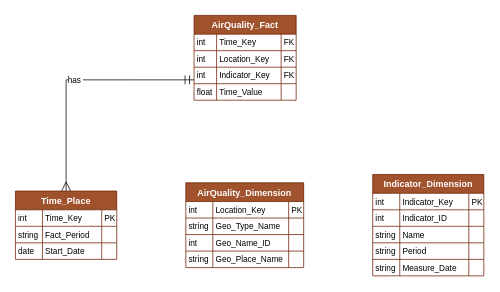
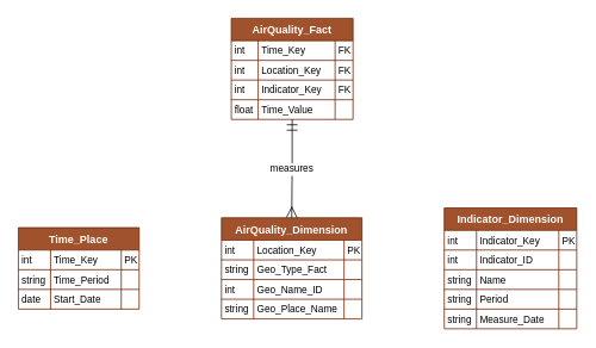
  <mxCell id="0" />
  <mxCell id="1" parent="0" />
  <mxCell id="2" value="AirQuality_Fact" style="shape=table;startSize=25;container=1;collapsible=0;childLayout=tableLayout;fixedRows=1;rowLines=1;fontStyle=1;align=center;resizeLast=1;fillColor=#a0522d;fontColor=#ffffff;strokeColor=#6D1F00;" parent="1" vertex="1"><mxGeometry x="258" y="20" width="136" height="113" as="geometry" /></mxCell>
  <mxCell id="3" style="shape=tableRow;horizontal=0;startSize=0;swimlaneHead=0;swimlaneBody=0;fillColor=none;collapsible=0;dropTarget=0;points=[[0,0.5],[1,0.5]];portConstraint=eastwest;top=0;left=0;right=0;bottom=0;" parent="2" vertex="1"><mxGeometry y="25" width="136" height="22" as="geometry" /></mxCell>
  <mxCell id="4" value="int" style="shape=partialRectangle;connectable=0;fillColor=none;top=0;left=0;bottom=0;right=0;align=left;spacingLeft=2;overflow=hidden;fontSize=11;" parent="3" vertex="1"><mxGeometry width="30" height="22" as="geometry"><mxRectangle width="30" height="22" as="alternateBounds" /></mxGeometry></mxCell>
  <mxCell id="5" value="Time_Key" style="shape=partialRectangle;connectable=0;fillColor=none;top=0;left=0;bottom=0;right=0;align=left;spacingLeft=2;overflow=hidden;fontSize=11;" parent="3" vertex="1"><mxGeometry x="30" width="86" height="22" as="geometry"><mxRectangle width="86" height="22" as="alternateBounds" /></mxGeometry></mxCell>
  <mxCell id="6" value="FK" style="shape=partialRectangle;connectable=0;fillColor=none;top=0;left=0;bottom=0;right=0;align=left;spacingLeft=2;overflow=hidden;fontSize=11;" parent="3" vertex="1"><mxGeometry x="116" width="20" height="22" as="geometry"><mxRectangle width="20" height="22" as="alternateBounds" /></mxGeometry></mxCell>
  <mxCell id="7" style="shape=tableRow;horizontal=0;startSize=0;swimlaneHead=0;swimlaneBody=0;fillColor=none;collapsible=0;dropTarget=0;points=[[0,0.5],[1,0.5]];portConstraint=eastwest;top=0;left=0;right=0;bottom=0;" parent="2" vertex="1"><mxGeometry y="47" width="136" height="22" as="geometry" /></mxCell>
  <mxCell id="8" value="int" style="shape=partialRectangle;connectable=0;fillColor=none;top=0;left=0;bottom=0;right=0;align=left;spacingLeft=2;overflow=hidden;fontSize=11;" parent="7" vertex="1"><mxGeometry width="30" height="22" as="geometry"><mxRectangle width="30" height="22" as="alternateBounds" /></mxGeometry></mxCell>
  <mxCell id="9" value="Location_Key" style="shape=partialRectangle;connectable=0;fillColor=none;top=0;left=0;bottom=0;right=0;align=left;spacingLeft=2;overflow=hidden;fontSize=11;" parent="7" vertex="1"><mxGeometry x="30" width="86" height="22" as="geometry"><mxRectangle width="86" height="22" as="alternateBounds" /></mxGeometry></mxCell>
  <mxCell id="10" value="FK" style="shape=partialRectangle;connectable=0;fillColor=none;top=0;left=0;bottom=0;right=0;align=left;spacingLeft=2;overflow=hidden;fontSize=11;" parent="7" vertex="1"><mxGeometry x="116" width="20" height="22" as="geometry"><mxRectangle width="20" height="22" as="alternateBounds" /></mxGeometry></mxCell>
  <mxCell id="11" style="shape=tableRow;horizontal=0;startSize=0;swimlaneHead=0;swimlaneBody=0;fillColor=none;collapsible=0;dropTarget=0;points=[[0,0.5],[1,0.5]];portConstraint=eastwest;top=0;left=0;right=0;bottom=0;" parent="2" vertex="1"><mxGeometry y="69" width="136" height="22" as="geometry" /></mxCell>
  <mxCell id="12" value="int" style="shape=partialRectangle;connectable=0;fillColor=none;top=0;left=0;bottom=0;right=0;align=left;spacingLeft=2;overflow=hidden;fontSize=11;" parent="11" vertex="1"><mxGeometry width="30" height="22" as="geometry"><mxRectangle width="30" height="22" as="alternateBounds" /></mxGeometry></mxCell>
  <mxCell id="13" value="Indicator_Key" style="shape=partialRectangle;connectable=0;fillColor=none;top=0;left=0;bottom=0;right=0;align=left;spacingLeft=2;overflow=hidden;fontSize=11;" parent="11" vertex="1"><mxGeometry x="30" width="86" height="22" as="geometry"><mxRectangle width="86" height="22" as="alternateBounds" /></mxGeometry></mxCell>
  <mxCell id="14" value="FK" style="shape=partialRectangle;connectable=0;fillColor=none;top=0;left=0;bottom=0;right=0;align=left;spacingLeft=2;overflow=hidden;fontSize=11;" parent="11" vertex="1"><mxGeometry x="116" width="20" height="22" as="geometry"><mxRectangle width="20" height="22" as="alternateBounds" /></mxGeometry></mxCell>
  <mxCell id="15" style="shape=tableRow;horizontal=0;startSize=0;swimlaneHead=0;swimlaneBody=0;fillColor=none;collapsible=0;dropTarget=0;points=[[0,0.5],[1,0.5]];portConstraint=eastwest;top=0;left=0;right=0;bottom=0;" parent="2" vertex="1"><mxGeometry y="91" width="136" height="22" as="geometry" /></mxCell>
  <mxCell id="16" value="float" style="shape=partialRectangle;connectable=0;fillColor=none;top=0;left=0;bottom=0;right=0;align=left;spacingLeft=2;overflow=hidden;fontSize=11;" parent="15" vertex="1"><mxGeometry width="30" height="22" as="geometry"><mxRectangle width="30" height="22" as="alternateBounds" /></mxGeometry></mxCell>
  <mxCell id="17" value="Time_Value" style="shape=partialRectangle;connectable=0;fillColor=none;top=0;left=0;bottom=0;right=0;align=left;spacingLeft=2;overflow=hidden;fontSize=11;" parent="15" vertex="1"><mxGeometry x="30" width="86" height="22" as="geometry"><mxRectangle width="86" height="22" as="alternateBounds" /></mxGeometry></mxCell>
  <mxCell id="18" value="" style="shape=partialRectangle;connectable=0;fillColor=none;top=0;left=0;bottom=0;right=0;align=left;spacingLeft=2;overflow=hidden;fontSize=11;" parent="15" vertex="1"><mxGeometry x="116" width="20" height="22" as="geometry"><mxRectangle width="20" height="22" as="alternateBounds" /></mxGeometry></mxCell>
  <mxCell id="19" value="Time_Place" style="shape=table;startSize=25;container=1;collapsible=0;childLayout=tableLayout;fixedRows=1;rowLines=1;fontStyle=1;align=center;resizeLast=1;fillColor=#a0522d;strokeColor=#6D1F00;fontColor=#ffffff;" parent="1" vertex="1"><mxGeometry x="20" y="254" width="135" height="91" as="geometry" /></mxCell>
  <mxCell id="20" style="shape=tableRow;horizontal=0;startSize=0;swimlaneHead=0;swimlaneBody=0;fillColor=none;collapsible=0;dropTarget=0;points=[[0,0.5],[1,0.5]];portConstraint=eastwest;top=0;left=0;right=0;bottom=0;" parent="19" vertex="1"><mxGeometry y="25" width="135" height="22" as="geometry" /></mxCell>
  <mxCell id="21" value="int" style="shape=partialRectangle;connectable=0;fillColor=none;top=0;left=0;bottom=0;right=0;align=left;spacingLeft=2;overflow=hidden;fontSize=11;" parent="20" vertex="1"><mxGeometry width="36" height="22" as="geometry"><mxRectangle width="36" height="22" as="alternateBounds" /></mxGeometry></mxCell>
  <mxCell id="22" value="Time_Key" style="shape=partialRectangle;connectable=0;fillColor=none;top=0;left=0;bottom=0;right=0;align=left;spacingLeft=2;overflow=hidden;fontSize=11;" parent="20" vertex="1"><mxGeometry x="36" width="79" height="22" as="geometry"><mxRectangle width="79" height="22" as="alternateBounds" /></mxGeometry></mxCell>
  <mxCell id="23" value="PK" style="shape=partialRectangle;connectable=0;fillColor=none;top=0;left=0;bottom=0;right=0;align=left;spacingLeft=2;overflow=hidden;fontSize=11;" parent="20" vertex="1"><mxGeometry x="115" width="20" height="22" as="geometry"><mxRectangle width="20" height="22" as="alternateBounds" /></mxGeometry></mxCell>
  <mxCell id="24" style="shape=tableRow;horizontal=0;startSize=0;swimlaneHead=0;swimlaneBody=0;fillColor=none;collapsible=0;dropTarget=0;points=[[0,0.5],[1,0.5]];portConstraint=eastwest;top=0;left=0;right=0;bottom=0;" parent="19" vertex="1"><mxGeometry y="47" width="135" height="22" as="geometry" /></mxCell>
  <mxCell id="25" value="string" style="shape=partialRectangle;connectable=0;fillColor=none;top=0;left=0;bottom=0;right=0;align=left;spacingLeft=2;overflow=hidden;fontSize=11;" parent="24" vertex="1"><mxGeometry width="36" height="22" as="geometry"><mxRectangle width="36" height="22" as="alternateBounds" /></mxGeometry></mxCell>
- <mxCell id="26" value="Fact_Period" style="shape=partialRectangle;connectable=0;fillColor=none;top=0;left=0;bottom=0;right=0;align=left;spacingLeft=2;overflow=hidden;fontSize=11;" parent="24" vertex="1"><mxGeometry x="36" width="79" height="22" as="geometry"><mxRectangle width="79" height="22" as="alternateBounds" /></mxGeometry></mxCell>
+ <mxCell id="26" value="Time_Period" style="shape=partialRectangle;connectable=0;fillColor=none;top=0;left=0;bottom=0;right=0;align=left;spacingLeft=2;overflow=hidden;fontSize=11;" parent="24" vertex="1"><mxGeometry x="36" width="79" height="22" as="geometry"><mxRectangle width="79" height="22" as="alternateBounds" /></mxGeometry></mxCell>
  <mxCell id="27" value="" style="shape=partialRectangle;connectable=0;fillColor=none;top=0;left=0;bottom=0;right=0;align=left;spacingLeft=2;overflow=hidden;fontSize=11;" parent="24" vertex="1"><mxGeometry x="115" width="20" height="22" as="geometry"><mxRectangle width="20" height="22" as="alternateBounds" /></mxGeometry></mxCell>
  <mxCell id="28" style="shape=tableRow;horizontal=0;startSize=0;swimlaneHead=0;swimlaneBody=0;fillColor=none;collapsible=0;dropTarget=0;points=[[0,0.5],[1,0.5]];portConstraint=eastwest;top=0;left=0;right=0;bottom=0;" parent="19" vertex="1"><mxGeometry y="69" width="135" height="22" as="geometry" /></mxCell>
  <mxCell id="29" value="date" style="shape=partialRectangle;connectable=0;fillColor=none;top=0;left=0;bottom=0;right=0;align=left;spacingLeft=2;overflow=hidden;fontSize=11;" parent="28" vertex="1"><mxGeometry width="36" height="22" as="geometry"><mxRectangle width="36" height="22" as="alternateBounds" /></mxGeometry></mxCell>
  <mxCell id="30" value="Start_Date" style="shape=partialRectangle;connectable=0;fillColor=none;top=0;left=0;bottom=0;right=0;align=left;spacingLeft=2;overflow=hidden;fontSize=11;" parent="28" vertex="1"><mxGeometry x="36" width="79" height="22" as="geometry"><mxRectangle width="79" height="22" as="alternateBounds" /></mxGeometry></mxCell>
  <mxCell id="31" value="" style="shape=partialRectangle;connectable=0;fillColor=none;top=0;left=0;bottom=0;right=0;align=left;spacingLeft=2;overflow=hidden;fontSize=11;" parent="28" vertex="1"><mxGeometry x="115" width="20" height="22" as="geometry"><mxRectangle width="20" height="22" as="alternateBounds" /></mxGeometry></mxCell>
  <mxCell id="32" value="AirQuality_Dimension" style="shape=table;startSize=25;container=1;collapsible=0;childLayout=tableLayout;fixedRows=1;rowLines=1;fontStyle=1;align=center;resizeLast=1;fillColor=#a0522d;strokeColor=#6D1F00;fontColor=#ffffff;" parent="1" vertex="1"><mxGeometry x="247" y="243" width="157" height="113" as="geometry" /></mxCell>
  <mxCell id="33" style="shape=tableRow;horizontal=0;startSize=0;swimlaneHead=0;swimlaneBody=0;fillColor=none;collapsible=0;dropTarget=0;points=[[0,0.5],[1,0.5]];portConstraint=eastwest;top=0;left=0;right=0;bottom=0;" parent="32" vertex="1"><mxGeometry y="25" width="157" height="22" as="geometry" /></mxCell>
  <mxCell id="34" value="int" style="shape=partialRectangle;connectable=0;fillColor=none;top=0;left=0;bottom=0;right=0;align=left;spacingLeft=2;overflow=hidden;fontSize=11;" parent="33" vertex="1"><mxGeometry width="36" height="22" as="geometry"><mxRectangle width="36" height="22" as="alternateBounds" /></mxGeometry></mxCell>
  <mxCell id="35" value="Location_Key" style="shape=partialRectangle;connectable=0;fillColor=none;top=0;left=0;bottom=0;right=0;align=left;spacingLeft=2;overflow=hidden;fontSize=11;" parent="33" vertex="1"><mxGeometry x="36" width="101" height="22" as="geometry"><mxRectangle width="101" height="22" as="alternateBounds" /></mxGeometry></mxCell>
  <mxCell id="36" value="PK" style="shape=partialRectangle;connectable=0;fillColor=none;top=0;left=0;bottom=0;right=0;align=left;spacingLeft=2;overflow=hidden;fontSize=11;" parent="33" vertex="1"><mxGeometry x="137" width="20" height="22" as="geometry"><mxRectangle width="20" height="22" as="alternateBounds" /></mxGeometry></mxCell>
  <mxCell id="37" style="shape=tableRow;horizontal=0;startSize=0;swimlaneHead=0;swimlaneBody=0;fillColor=none;collapsible=0;dropTarget=0;points=[[0,0.5],[1,0.5]];portConstraint=eastwest;top=0;left=0;right=0;bottom=0;" parent="32" vertex="1"><mxGeometry y="47" width="157" height="22" as="geometry" /></mxCell>
  <mxCell id="38" value="string" style="shape=partialRectangle;connectable=0;fillColor=none;top=0;left=0;bottom=0;right=0;align=left;spacingLeft=2;overflow=hidden;fontSize=11;" parent="37" vertex="1"><mxGeometry width="36" height="22" as="geometry"><mxRectangle width="36" height="22" as="alternateBounds" /></mxGeometry></mxCell>
- <mxCell id="39" value="Geo_Type_Name" style="shape=partialRectangle;connectable=0;fillColor=none;top=0;left=0;bottom=0;right=0;align=left;spacingLeft=2;overflow=hidden;fontSize=11;" parent="37" vertex="1"><mxGeometry x="36" width="101" height="22" as="geometry"><mxRectangle width="101" height="22" as="alternateBounds" /></mxGeometry></mxCell>
+ <mxCell id="39" value="Geo_Type_Fact" style="shape=partialRectangle;connectable=0;fillColor=none;top=0;left=0;bottom=0;right=0;align=left;spacingLeft=2;overflow=hidden;fontSize=11;" parent="37" vertex="1"><mxGeometry x="36" width="101" height="22" as="geometry"><mxRectangle width="101" height="22" as="alternateBounds" /></mxGeometry></mxCell>
  <mxCell id="40" value="" style="shape=partialRectangle;connectable=0;fillColor=none;top=0;left=0;bottom=0;right=0;align=left;spacingLeft=2;overflow=hidden;fontSize=11;" parent="37" vertex="1"><mxGeometry x="137" width="20" height="22" as="geometry"><mxRectangle width="20" height="22" as="alternateBounds" /></mxGeometry></mxCell>
  <mxCell id="41" style="shape=tableRow;horizontal=0;startSize=0;swimlaneHead=0;swimlaneBody=0;fillColor=none;collapsible=0;dropTarget=0;points=[[0,0.5],[1,0.5]];portConstraint=eastwest;top=0;left=0;right=0;bottom=0;" parent="32" vertex="1"><mxGeometry y="69" width="157" height="22" as="geometry" /></mxCell>
  <mxCell id="42" value="int" style="shape=partialRectangle;connectable=0;fillColor=none;top=0;left=0;bottom=0;right=0;align=left;spacingLeft=2;overflow=hidden;fontSize=11;" parent="41" vertex="1"><mxGeometry width="36" height="22" as="geometry"><mxRectangle width="36" height="22" as="alternateBounds" /></mxGeometry></mxCell>
  <mxCell id="43" value="Geo_Name_ID" style="shape=partialRectangle;connectable=0;fillColor=none;top=0;left=0;bottom=0;right=0;align=left;spacingLeft=2;overflow=hidden;fontSize=11;" parent="41" vertex="1"><mxGeometry x="36" width="101" height="22" as="geometry"><mxRectangle width="101" height="22" as="alternateBounds" /></mxGeometry></mxCell>
  <mxCell id="44" value="" style="shape=partialRectangle;connectable=0;fillColor=none;top=0;left=0;bottom=0;right=0;align=left;spacingLeft=2;overflow=hidden;fontSize=11;" parent="41" vertex="1"><mxGeometry x="137" width="20" height="22" as="geometry"><mxRectangle width="20" height="22" as="alternateBounds" /></mxGeometry></mxCell>
  <mxCell id="45" style="shape=tableRow;horizontal=0;startSize=0;swimlaneHead=0;swimlaneBody=0;fillColor=none;collapsible=0;dropTarget=0;points=[[0,0.5],[1,0.5]];portConstraint=eastwest;top=0;left=0;right=0;bottom=0;" parent="32" vertex="1"><mxGeometry y="91" width="157" height="22" as="geometry" /></mxCell>
  <mxCell id="46" value="string" style="shape=partialRectangle;connectable=0;fillColor=none;top=0;left=0;bottom=0;right=0;align=left;spacingLeft=2;overflow=hidden;fontSize=11;" parent="45" vertex="1"><mxGeometry width="36" height="22" as="geometry"><mxRectangle width="36" height="22" as="alternateBounds" /></mxGeometry></mxCell>
  <mxCell id="47" value="Geo_Place_Name" style="shape=partialRectangle;connectable=0;fillColor=none;top=0;left=0;bottom=0;right=0;align=left;spacingLeft=2;overflow=hidden;fontSize=11;" parent="45" vertex="1"><mxGeometry x="36" width="101" height="22" as="geometry"><mxRectangle width="101" height="22" as="alternateBounds" /></mxGeometry></mxCell>
  <mxCell id="48" value="" style="shape=partialRectangle;connectable=0;fillColor=none;top=0;left=0;bottom=0;right=0;align=left;spacingLeft=2;overflow=hidden;fontSize=11;" parent="45" vertex="1"><mxGeometry x="137" width="20" height="22" as="geometry"><mxRectangle width="20" height="22" as="alternateBounds" /></mxGeometry></mxCell>
  <mxCell id="49" value="Indicator_Dimension" style="shape=table;startSize=25;container=1;collapsible=0;childLayout=tableLayout;fixedRows=1;rowLines=1;fontStyle=1;align=center;resizeLast=1;fillColor=#a0522d;strokeColor=#6D1F00;fontColor=#ffffff;" parent="1" vertex="1"><mxGeometry x="496" y="232" width="148" height="135" as="geometry" /></mxCell>
  <mxCell id="50" style="shape=tableRow;horizontal=0;startSize=0;swimlaneHead=0;swimlaneBody=0;fillColor=none;collapsible=0;dropTarget=0;points=[[0,0.5],[1,0.5]];portConstraint=eastwest;top=0;left=0;right=0;bottom=0;" parent="49" vertex="1"><mxGeometry y="25" width="148" height="22" as="geometry" /></mxCell>
  <mxCell id="51" value="int" style="shape=partialRectangle;connectable=0;fillColor=none;top=0;left=0;bottom=0;right=0;align=left;spacingLeft=2;overflow=hidden;fontSize=11;" parent="50" vertex="1"><mxGeometry width="36" height="22" as="geometry"><mxRectangle width="36" height="22" as="alternateBounds" /></mxGeometry></mxCell>
  <mxCell id="52" value="Indicator_Key" style="shape=partialRectangle;connectable=0;fillColor=none;top=0;left=0;bottom=0;right=0;align=left;spacingLeft=2;overflow=hidden;fontSize=11;" parent="50" vertex="1"><mxGeometry x="36" width="92" height="22" as="geometry"><mxRectangle width="92" height="22" as="alternateBounds" /></mxGeometry></mxCell>
  <mxCell id="53" value="PK" style="shape=partialRectangle;connectable=0;fillColor=none;top=0;left=0;bottom=0;right=0;align=left;spacingLeft=2;overflow=hidden;fontSize=11;" parent="50" vertex="1"><mxGeometry x="128" width="20" height="22" as="geometry"><mxRectangle width="20" height="22" as="alternateBounds" /></mxGeometry></mxCell>
  <mxCell id="54" style="shape=tableRow;horizontal=0;startSize=0;swimlaneHead=0;swimlaneBody=0;fillColor=none;collapsible=0;dropTarget=0;points=[[0,0.5],[1,0.5]];portConstraint=eastwest;top=0;left=0;right=0;bottom=0;" parent="49" vertex="1"><mxGeometry y="47" width="148" height="22" as="geometry" /></mxCell>
  <mxCell id="55" value="int" style="shape=partialRectangle;connectable=0;fillColor=none;top=0;left=0;bottom=0;right=0;align=left;spacingLeft=2;overflow=hidden;fontSize=11;" parent="54" vertex="1"><mxGeometry width="36" height="22" as="geometry"><mxRectangle width="36" height="22" as="alternateBounds" /></mxGeometry></mxCell>
  <mxCell id="56" value="Indicator_ID" style="shape=partialRectangle;connectable=0;fillColor=none;top=0;left=0;bottom=0;right=0;align=left;spacingLeft=2;overflow=hidden;fontSize=11;" parent="54" vertex="1"><mxGeometry x="36" width="92" height="22" as="geometry"><mxRectangle width="92" height="22" as="alternateBounds" /></mxGeometry></mxCell>
  <mxCell id="57" value="" style="shape=partialRectangle;connectable=0;fillColor=none;top=0;left=0;bottom=0;right=0;align=left;spacingLeft=2;overflow=hidden;fontSize=11;" parent="54" vertex="1"><mxGeometry x="128" width="20" height="22" as="geometry"><mxRectangle width="20" height="22" as="alternateBounds" /></mxGeometry></mxCell>
  <mxCell id="58" style="shape=tableRow;horizontal=0;startSize=0;swimlaneHead=0;swimlaneBody=0;fillColor=none;collapsible=0;dropTarget=0;points=[[0,0.5],[1,0.5]];portConstraint=eastwest;top=0;left=0;right=0;bottom=0;" parent="49" vertex="1"><mxGeometry y="69" width="148" height="22" as="geometry" /></mxCell>
  <mxCell id="59" value="string" style="shape=partialRectangle;connectable=0;fillColor=none;top=0;left=0;bottom=0;right=0;align=left;spacingLeft=2;overflow=hidden;fontSize=11;" parent="58" vertex="1"><mxGeometry width="36" height="22" as="geometry"><mxRectangle width="36" height="22" as="alternateBounds" /></mxGeometry></mxCell>
  <mxCell id="60" value="Name" style="shape=partialRectangle;connectable=0;fillColor=none;top=0;left=0;bottom=0;right=0;align=left;spacingLeft=2;overflow=hidden;fontSize=11;" parent="58" vertex="1"><mxGeometry x="36" width="92" height="22" as="geometry"><mxRectangle width="92" height="22" as="alternateBounds" /></mxGeometry></mxCell>
  <mxCell id="61" value="" style="shape=partialRectangle;connectable=0;fillColor=none;top=0;left=0;bottom=0;right=0;align=left;spacingLeft=2;overflow=hidden;fontSize=11;" parent="58" vertex="1"><mxGeometry x="128" width="20" height="22" as="geometry"><mxRectangle width="20" height="22" as="alternateBounds" /></mxGeometry></mxCell>
  <mxCell id="62" style="shape=tableRow;horizontal=0;startSize=0;swimlaneHead=0;swimlaneBody=0;fillColor=none;collapsible=0;dropTarget=0;points=[[0,0.5],[1,0.5]];portConstraint=eastwest;top=0;left=0;right=0;bottom=0;" parent="49" vertex="1"><mxGeometry y="91" width="148" height="22" as="geometry" /></mxCell>
  <mxCell id="63" value="string" style="shape=partialRectangle;connectable=0;fillColor=none;top=0;left=0;bottom=0;right=0;align=left;spacingLeft=2;overflow=hidden;fontSize=11;" parent="62" vertex="1"><mxGeometry width="36" height="22" as="geometry"><mxRectangle width="36" height="22" as="alternateBounds" /></mxGeometry></mxCell>
  <mxCell id="64" value="Period" style="shape=partialRectangle;connectable=0;fillColor=none;top=0;left=0;bottom=0;right=0;align=left;spacingLeft=2;overflow=hidden;fontSize=11;" parent="62" vertex="1"><mxGeometry x="36" width="92" height="22" as="geometry"><mxRectangle width="92" height="22" as="alternateBounds" /></mxGeometry></mxCell>
  <mxCell id="65" value="" style="shape=partialRectangle;connectable=0;fillColor=none;top=0;left=0;bottom=0;right=0;align=left;spacingLeft=2;overflow=hidden;fontSize=11;" parent="62" vertex="1"><mxGeometry x="128" width="20" height="22" as="geometry"><mxRectangle width="20" height="22" as="alternateBounds" /></mxGeometry></mxCell>
  <mxCell id="66" style="shape=tableRow;horizontal=0;startSize=0;swimlaneHead=0;swimlaneBody=0;fillColor=none;collapsible=0;dropTarget=0;points=[[0,0.5],[1,0.5]];portConstraint=eastwest;top=0;left=0;right=0;bottom=0;" parent="49" vertex="1"><mxGeometry y="113" width="148" height="22" as="geometry" /></mxCell>
  <mxCell id="67" value="string" style="shape=partialRectangle;connectable=0;fillColor=none;top=0;left=0;bottom=0;right=0;align=left;spacingLeft=2;overflow=hidden;fontSize=11;" parent="66" vertex="1"><mxGeometry width="36" height="22" as="geometry"><mxRectangle width="36" height="22" as="alternateBounds" /></mxGeometry></mxCell>
  <mxCell id="68" value="Measure_Date" style="shape=partialRectangle;connectable=0;fillColor=none;top=0;left=0;bottom=0;right=0;align=left;spacingLeft=2;overflow=hidden;fontSize=11;" parent="66" vertex="1"><mxGeometry x="36" width="92" height="22" as="geometry"><mxRectangle width="92" height="22" as="alternateBounds" /></mxGeometry></mxCell>
  <mxCell id="69" value="" style="shape=partialRectangle;connectable=0;fillColor=none;top=0;left=0;bottom=0;right=0;align=left;spacingLeft=2;overflow=hidden;fontSize=11;" parent="66" vertex="1"><mxGeometry x="128" width="20" height="22" as="geometry"><mxRectangle width="20" height="22" as="alternateBounds" /></mxGeometry></mxCell>
- <mxCell id="70" value="has" style="startArrow=ERmandOne;startSize=10;;endArrow=ERmany;endSize=10;;exitX=0;exitY=0.76;entryX=0.5;entryY=0;rounded=0;edgeStyle=orthogonalEdgeStyle;" parent="1" source="2" target="19" edge="1"><mxGeometry relative="1" as="geometry" /></mxCell>
+ <mxCell id="71" value="measures" style="startArrow=ERmandOne;startSize=10;;endArrow=ERmany;endSize=10;;exitX=0.5;exitY=1;entryX=0.5;entryY=0;rounded=0;edgeStyle=orthogonalEdgeStyle;" parent="1" source="2" target="32" edge="1"><mxGeometry relative="1" as="geometry" /></mxCell>
